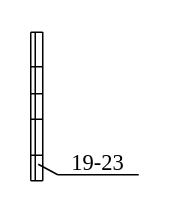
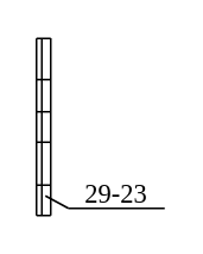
  <mxCell id="0" />
  <mxCell id="1" parent="0" />
  <mxCell id="2" value="" style="endArrow=none;html=1;" parent="1" edge="1"><mxGeometry width="50" height="50" relative="1" as="geometry"><mxPoint x="20" y="120" as="sourcePoint" /><mxPoint x="28" y="120" as="targetPoint" /></mxGeometry></mxCell>
  <mxCell id="3" value="" style="endArrow=none;html=1;" parent="1" edge="1"><mxGeometry width="50" height="50" relative="1" as="geometry"><mxPoint x="23" y="120" as="sourcePoint" /><mxPoint x="23" y="21" as="targetPoint" /></mxGeometry></mxCell>
  <mxCell id="4" value="" style="endArrow=none;html=1;" parent="1" edge="1"><mxGeometry width="50" height="50" relative="1" as="geometry"><mxPoint x="20" y="120" as="sourcePoint" /><mxPoint x="20" y="21" as="targetPoint" /></mxGeometry></mxCell>
  <mxCell id="5" value="" style="endArrow=none;html=1;" parent="1" edge="1"><mxGeometry width="50" height="50" relative="1" as="geometry"><mxPoint x="28" y="103" as="sourcePoint" /><mxPoint x="20" y="103" as="targetPoint" /></mxGeometry></mxCell>
  <mxCell id="6" value="" style="endArrow=none;html=1;" parent="1" edge="1"><mxGeometry width="50" height="50" relative="1" as="geometry"><mxPoint x="28" y="62" as="sourcePoint" /><mxPoint x="20" y="62" as="targetPoint" /></mxGeometry></mxCell>
- <mxCell id="7" value="&lt;font style=&quot;font-size: 15px&quot;&gt;19-23&lt;/font&gt;" style="text;html=1;strokeColor=none;fillColor=none;align=center;verticalAlign=middle;whiteSpace=wrap;rounded=0;fontSize=15;fontFamily=Verdana;" parent="1" vertex="1"><mxGeometry x="38" y="98" width="54" height="18" as="geometry" /></mxCell>
+ <mxCell id="7" value="&lt;font style=&quot;font-size: 15px&quot;&gt;29-23&lt;/font&gt;" style="text;html=1;strokeColor=none;fillColor=none;align=center;verticalAlign=middle;whiteSpace=wrap;rounded=0;fontSize=15;fontFamily=Verdana;" parent="1" vertex="1"><mxGeometry x="38" y="98" width="54" height="18" as="geometry" /></mxCell>
  <mxCell id="8" value="" style="endArrow=none;html=1;fontFamily=Verdana;entryX=1;entryY=1;entryDx=0;entryDy=0;exitX=0;exitY=1;exitDx=0;exitDy=0;" parent="1" source="7" target="7" edge="1"><mxGeometry width="50" height="50" relative="1" as="geometry"><mxPoint x="67" y="143" as="sourcePoint" /><mxPoint x="117" y="93" as="targetPoint" /></mxGeometry></mxCell>
  <mxCell id="9" value="" style="endArrow=none;html=1;fontFamily=Verdana;entryX=0;entryY=1;entryDx=0;entryDy=0;" parent="1" target="7" edge="1"><mxGeometry width="50" height="50" relative="1" as="geometry"><mxPoint x="25" y="109" as="sourcePoint" /><mxPoint x="157" y="74" as="targetPoint" /></mxGeometry></mxCell>
  <mxCell id="10" value="" style="endArrow=none;html=1;" edge="1" parent="1"><mxGeometry width="50" height="50" relative="1" as="geometry"><mxPoint x="28" y="120" as="sourcePoint" /><mxPoint x="28" y="20.866" as="targetPoint" /></mxGeometry></mxCell>
  <mxCell id="11" value="" style="endArrow=none;html=1;" edge="1" parent="1"><mxGeometry width="50" height="50" relative="1" as="geometry"><mxPoint x="28" y="21" as="sourcePoint" /><mxPoint x="20" y="21" as="targetPoint" /></mxGeometry></mxCell>
  <mxCell id="12" value="" style="endArrow=none;html=1;" edge="1" parent="1"><mxGeometry width="50" height="50" relative="1" as="geometry"><mxPoint x="28" y="44" as="sourcePoint" /><mxPoint x="20" y="44" as="targetPoint" /></mxGeometry></mxCell>
  <mxCell id="13" value="" style="endArrow=none;html=1;" edge="1" parent="1"><mxGeometry width="50" height="50" relative="1" as="geometry"><mxPoint x="28" y="79" as="sourcePoint" /><mxPoint x="20" y="79" as="targetPoint" /></mxGeometry></mxCell>
